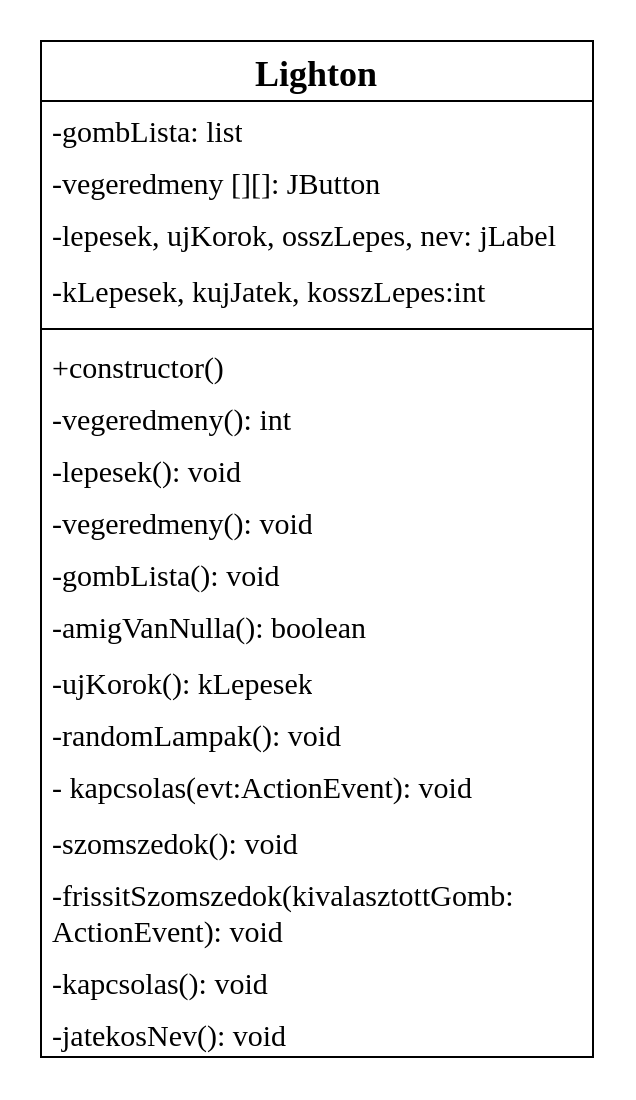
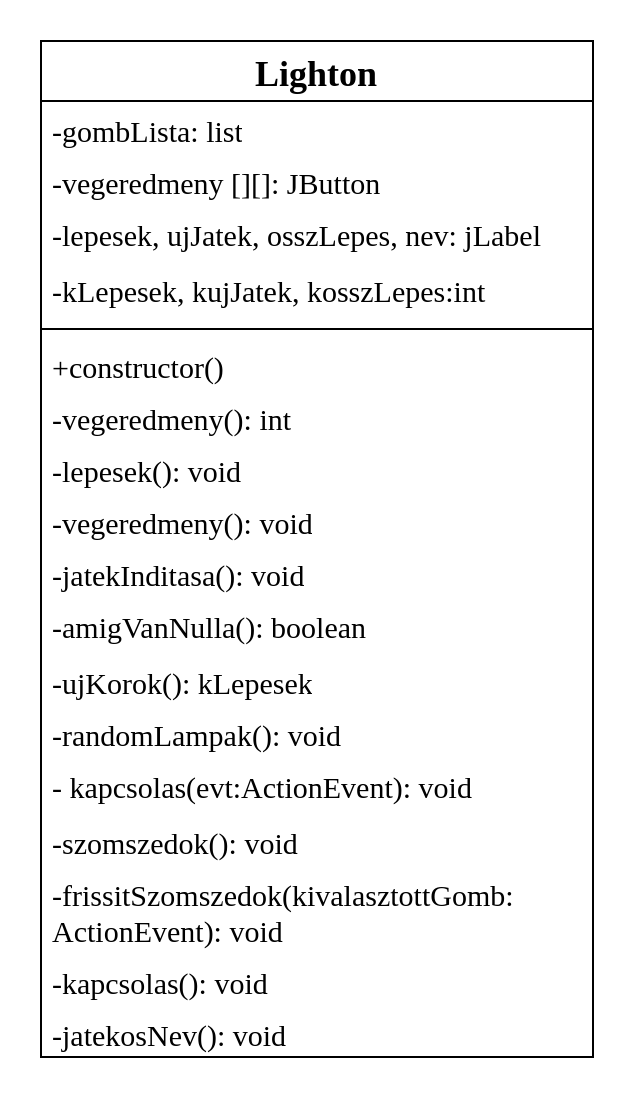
  <mxCell id="0" />
  <mxCell id="1" parent="0" />
  <mxCell id="2" value="Lighton" style="swimlane;fontStyle=1;align=center;verticalAlign=top;childLayout=stackLayout;horizontal=1;startSize=30;horizontalStack=0;resizeParent=1;resizeParentMax=0;resizeLast=0;collapsible=1;marginBottom=0;whiteSpace=wrap;html=1;fontSize=18;fontFamily=Times New Roman;" vertex="1" parent="1"><mxGeometry x="20" y="20" width="276" height="508" as="geometry" /></mxCell>
  <mxCell id="3" value="-gombLista: list" style="text;strokeColor=none;fillColor=none;align=left;verticalAlign=top;spacingLeft=4;spacingRight=4;overflow=hidden;rotatable=0;points=[[0,0.5],[1,0.5]];portConstraint=eastwest;whiteSpace=wrap;html=1;fontFamily=Times New Roman;fontSize=15;" vertex="1" parent="2"><mxGeometry y="30" width="276" height="26" as="geometry" /></mxCell>
  <mxCell id="4" value="-vegeredmeny [][]:&amp;nbsp;JButton" style="text;strokeColor=none;fillColor=none;align=left;verticalAlign=top;spacingLeft=4;spacingRight=4;overflow=hidden;rotatable=0;points=[[0,0.5],[1,0.5]];portConstraint=eastwest;whiteSpace=wrap;html=1;fontSize=15;fontFamily=Times New Roman;" vertex="1" parent="2"><mxGeometry y="56" width="276" height="26" as="geometry" /></mxCell>
- <mxCell id="5" value="-lepesek, ujKorok, osszLepes, nev: jLabel" style="text;strokeColor=none;fillColor=none;align=left;verticalAlign=top;spacingLeft=4;spacingRight=4;overflow=hidden;rotatable=0;points=[[0,0.5],[1,0.5]];portConstraint=eastwest;whiteSpace=wrap;html=1;fontSize=15;fontFamily=Times New Roman;" vertex="1" parent="2"><mxGeometry y="82" width="276" height="28" as="geometry" /></mxCell>
+ <mxCell id="5" value="-lepesek, ujJatek, osszLepes, nev: jLabel" style="text;strokeColor=none;fillColor=none;align=left;verticalAlign=top;spacingLeft=4;spacingRight=4;overflow=hidden;rotatable=0;points=[[0,0.5],[1,0.5]];portConstraint=eastwest;whiteSpace=wrap;html=1;fontSize=15;fontFamily=Times New Roman;" vertex="1" parent="2"><mxGeometry y="82" width="276" height="28" as="geometry" /></mxCell>
  <mxCell id="6" value="-kLepesek, kujJatek, kosszLepes:int&amp;nbsp;" style="text;strokeColor=none;fillColor=none;align=left;verticalAlign=top;spacingLeft=4;spacingRight=4;overflow=hidden;rotatable=0;points=[[0,0.5],[1,0.5]];portConstraint=eastwest;whiteSpace=wrap;html=1;fontSize=15;fontFamily=Times New Roman;" vertex="1" parent="2"><mxGeometry y="110" width="276" height="30" as="geometry" /></mxCell>
  <mxCell id="7" value="" style="line;strokeWidth=1;fillColor=none;align=left;verticalAlign=middle;spacingTop=-1;spacingLeft=3;spacingRight=3;rotatable=0;labelPosition=right;points=[];portConstraint=eastwest;strokeColor=inherit;" vertex="1" parent="2"><mxGeometry y="140" width="276" height="8" as="geometry" /></mxCell>
  <mxCell id="8" value="+constructor()" style="text;strokeColor=none;fillColor=none;align=left;verticalAlign=top;spacingLeft=4;spacingRight=4;overflow=hidden;rotatable=0;points=[[0,0.5],[1,0.5]];portConstraint=eastwest;whiteSpace=wrap;html=1;fontSize=15;fontFamily=Times New Roman;" vertex="1" parent="2"><mxGeometry y="148" width="276" height="26" as="geometry" /></mxCell>
  <mxCell id="9" value="-vegeredmeny(): int" style="text;strokeColor=none;fillColor=none;align=left;verticalAlign=top;spacingLeft=4;spacingRight=4;overflow=hidden;rotatable=0;points=[[0,0.5],[1,0.5]];portConstraint=eastwest;whiteSpace=wrap;html=1;fontSize=15;fontFamily=Times New Roman;" vertex="1" parent="2"><mxGeometry y="174" width="276" height="26" as="geometry" /></mxCell>
  <mxCell id="10" value="-lepesek(): void" style="text;strokeColor=none;fillColor=none;align=left;verticalAlign=top;spacingLeft=4;spacingRight=4;overflow=hidden;rotatable=0;points=[[0,0.5],[1,0.5]];portConstraint=eastwest;whiteSpace=wrap;html=1;fontSize=15;fontFamily=Times New Roman;" vertex="1" parent="2"><mxGeometry y="200" width="276" height="26" as="geometry" /></mxCell>
  <mxCell id="11" value="-vegeredmeny(): void" style="text;strokeColor=none;fillColor=none;align=left;verticalAlign=top;spacingLeft=4;spacingRight=4;overflow=hidden;rotatable=0;points=[[0,0.5],[1,0.5]];portConstraint=eastwest;whiteSpace=wrap;html=1;fontSize=15;fontFamily=Times New Roman;" vertex="1" parent="2"><mxGeometry y="226" width="276" height="26" as="geometry" /></mxCell>
- <mxCell id="12" value="-gombLista(): void" style="text;strokeColor=none;fillColor=none;align=left;verticalAlign=top;spacingLeft=4;spacingRight=4;overflow=hidden;rotatable=0;points=[[0,0.5],[1,0.5]];portConstraint=eastwest;whiteSpace=wrap;html=1;fontSize=15;fontFamily=Times New Roman;" vertex="1" parent="2"><mxGeometry y="252" width="276" height="26" as="geometry" /></mxCell>
+ <mxCell id="12" value="-jatekInditasa(): void" style="text;strokeColor=none;fillColor=none;align=left;verticalAlign=top;spacingLeft=4;spacingRight=4;overflow=hidden;rotatable=0;points=[[0,0.5],[1,0.5]];portConstraint=eastwest;whiteSpace=wrap;html=1;fontSize=15;fontFamily=Times New Roman;" vertex="1" parent="2"><mxGeometry y="252" width="276" height="26" as="geometry" /></mxCell>
  <mxCell id="13" value="-amigVanNulla(): boolean" style="text;strokeColor=none;fillColor=none;align=left;verticalAlign=top;spacingLeft=4;spacingRight=4;overflow=hidden;rotatable=0;points=[[0,0.5],[1,0.5]];portConstraint=eastwest;whiteSpace=wrap;html=1;fontSize=15;fontFamily=Times New Roman;" vertex="1" parent="2"><mxGeometry y="278" width="276" height="28" as="geometry" /></mxCell>
  <mxCell id="14" value="-ujKorok(): kLepesek" style="text;strokeColor=none;fillColor=none;align=left;verticalAlign=top;spacingLeft=4;spacingRight=4;overflow=hidden;rotatable=0;points=[[0,0.5],[1,0.5]];portConstraint=eastwest;whiteSpace=wrap;html=1;fontSize=15;fontFamily=Times New Roman;" vertex="1" parent="2"><mxGeometry y="306" width="276" height="26" as="geometry" /></mxCell>
  <mxCell id="15" value="-randomLampak(): void" style="text;strokeColor=none;fillColor=none;align=left;verticalAlign=top;spacingLeft=4;spacingRight=4;overflow=hidden;rotatable=0;points=[[0,0.5],[1,0.5]];portConstraint=eastwest;whiteSpace=wrap;html=1;fontSize=15;fontFamily=Times New Roman;" vertex="1" parent="2"><mxGeometry y="332" width="276" height="26" as="geometry" /></mxCell>
  <mxCell id="16" value="- kapcsolas(evt:ActionEvent): void" style="text;strokeColor=none;fillColor=none;align=left;verticalAlign=top;spacingLeft=4;spacingRight=4;overflow=hidden;rotatable=0;points=[[0,0.5],[1,0.5]];portConstraint=eastwest;whiteSpace=wrap;html=1;fontSize=15;fontFamily=Times New Roman;" vertex="1" parent="2"><mxGeometry y="358" width="276" height="28" as="geometry" /></mxCell>
  <mxCell id="17" value="-szomszedok(): void" style="text;strokeColor=none;fillColor=none;align=left;verticalAlign=top;spacingLeft=4;spacingRight=4;overflow=hidden;rotatable=0;points=[[0,0.5],[1,0.5]];portConstraint=eastwest;whiteSpace=wrap;html=1;fontSize=15;fontFamily=Times New Roman;" vertex="1" parent="2"><mxGeometry y="386" width="276" height="26" as="geometry" /></mxCell>
  <mxCell id="18" value="-frissitSzomszedok(kivalasztottGomb: ActionEvent): void" style="text;strokeColor=none;fillColor=none;align=left;verticalAlign=top;spacingLeft=4;spacingRight=4;overflow=hidden;rotatable=0;points=[[0,0.5],[1,0.5]];portConstraint=eastwest;whiteSpace=wrap;html=1;fontSize=15;fontFamily=Times New Roman;" vertex="1" parent="2"><mxGeometry y="412" width="276" height="44" as="geometry" /></mxCell>
  <mxCell id="19" value="-kapcsolas(): void" style="text;strokeColor=none;fillColor=none;align=left;verticalAlign=top;spacingLeft=4;spacingRight=4;overflow=hidden;rotatable=0;points=[[0,0.5],[1,0.5]];portConstraint=eastwest;whiteSpace=wrap;html=1;fontSize=15;fontFamily=Times New Roman;" vertex="1" parent="2"><mxGeometry y="456" width="276" height="26" as="geometry" /></mxCell>
  <mxCell id="20" value="-jatekosNev(): void" style="text;strokeColor=none;fillColor=none;align=left;verticalAlign=top;spacingLeft=4;spacingRight=4;overflow=hidden;rotatable=0;points=[[0,0.5],[1,0.5]];portConstraint=eastwest;whiteSpace=wrap;html=1;fontSize=15;fontFamily=Times New Roman;" vertex="1" parent="2"><mxGeometry y="482" width="276" height="26" as="geometry" /></mxCell>
